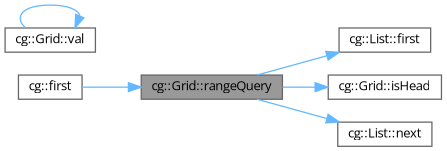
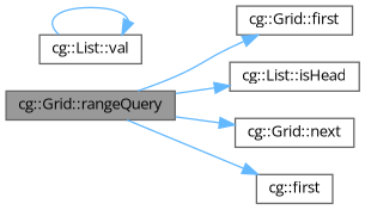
  digraph {
    fontname="Open Sans"
    rankdir=LR
    node [color=grey40 fillcolor=white fontname="Open Sans" fontsize=10 shape=box style=filled]
    edge [color=steelblue1 fontname="Open Sans" fontsize=10 labelfontname=Helvetica labelfontsize=10 style=solid]
    n1 [color=gray40 fillcolor=grey60 fontcolor=black height=0.2 label="cg::Grid::rangeQuery" width=0.4]
-   n2 [height=0.2 label="cg::List::first" width=0.4]
-   n3 [height=0.2 label="cg::Grid::isHead" width=0.4]
-   n4 [height=0.2 label="cg::List::next" width=0.4]
+   n2 [height=0.2 label="cg::Grid::first" width=0.4]
+   n3 [height=0.2 label="cg::List::isHead" width=0.4]
+   n4 [height=0.2 label="cg::Grid::next" width=0.4]
    n5 [height=0.2 label="cg::first" width=0.4]
-   n6 [height=0.2 label="cg::Grid::val" width=0.4]
+   n6 [height=0.2 label="cg::List::val" width=0.4]
    n1 -> n2
    n1 -> n3
    n1 -> n4
-   n5 -> n1
+   n1 -> n5
    n6 -> n6
  }
